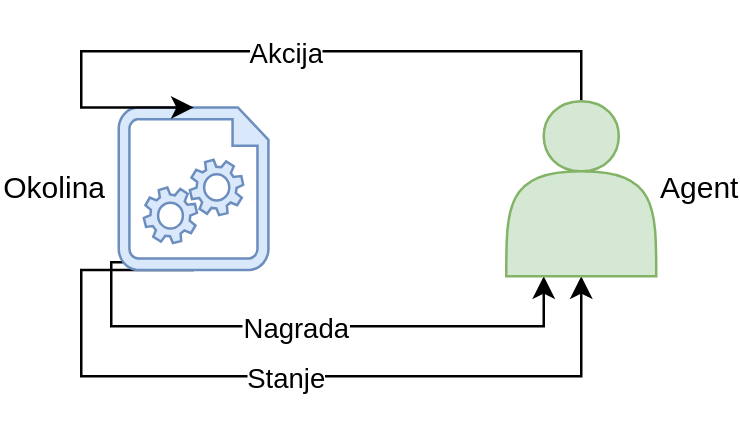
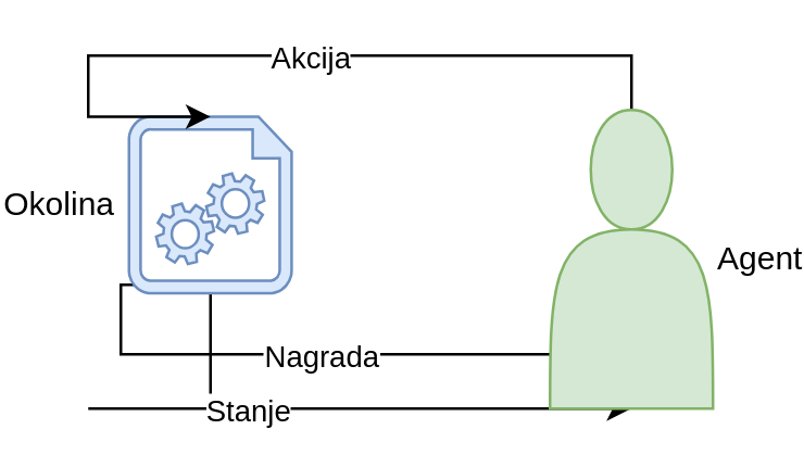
  <mxCell id="0" />
  <mxCell id="1" parent="0" />
  <mxCell id="2" style="edgeStyle=orthogonalEdgeStyle;rounded=0;orthogonalLoop=1;jettySize=auto;html=1;entryX=0.5;entryY=1;entryDx=0;entryDy=0;exitX=0.5;exitY=1;exitDx=0;exitDy=0;exitPerimeter=0;" edge="1" parent="1" source="6" target="9"><mxGeometry relative="1" as="geometry"><Array as="points"><mxPoint x="20" y="150" /><mxPoint x="220" y="150" /></Array></mxGeometry></mxCell>
  <mxCell id="3" value="Stanje" style="edgeLabel;html=1;align=center;verticalAlign=middle;resizable=0;points=[];" vertex="1" connectable="0" parent="2"><mxGeometry x="0.161" y="-1" relative="1" as="geometry"><mxPoint x="-21" y="-1" as="offset" /></mxGeometry></mxCell>
  <mxCell id="4" style="edgeStyle=orthogonalEdgeStyle;rounded=0;orthogonalLoop=1;jettySize=auto;html=1;exitX=0.717;exitY=0.953;exitDx=0;exitDy=0;exitPerimeter=0;entryX=0.25;entryY=1;entryDx=0;entryDy=0;" edge="1" parent="1" source="6" target="9"><mxGeometry relative="1" as="geometry"><Array as="points"><mxPoint x="32" y="104" /><mxPoint x="32" y="130" /><mxPoint x="205" y="130" /></Array></mxGeometry></mxCell>
  <mxCell id="5" value="Nagrada" style="edgeLabel;html=1;align=center;verticalAlign=middle;resizable=0;points=[];" vertex="1" connectable="0" parent="4"><mxGeometry x="0.094" relative="1" as="geometry"><mxPoint as="offset" /></mxGeometry></mxCell>
  <mxCell id="6" value="Okolina" style="verticalLabelPosition=middle;html=1;verticalAlign=middle;align=right;strokeColor=#6c8ebf;fillColor=#dae8fc;shape=mxgraph.azure.startup_task;pointerEvents=1;labelBackgroundColor=none;labelPosition=left;spacingLeft=0;spacingRight=4;" vertex="1" parent="1"><mxGeometry x="35" y="42.5" width="60" height="65" as="geometry" /></mxCell>
  <mxCell id="7" style="edgeStyle=orthogonalEdgeStyle;rounded=0;orthogonalLoop=1;jettySize=auto;html=1;entryX=0.5;entryY=0;entryDx=0;entryDy=0;entryPerimeter=0;exitX=0.5;exitY=0;exitDx=0;exitDy=0;" edge="1" parent="1" source="9" target="6"><mxGeometry relative="1" as="geometry"><mxPoint x="140" y="20" as="sourcePoint" /><Array as="points"><mxPoint x="220" y="20" /><mxPoint x="20" y="20" /></Array></mxGeometry></mxCell>
  <mxCell id="8" value="Akcija" style="edgeLabel;html=1;align=center;verticalAlign=middle;resizable=0;points=[];horizontal=1;" vertex="1" connectable="0" parent="7"><mxGeometry x="-0.173" y="-2" relative="1" as="geometry"><mxPoint x="-20" y="2" as="offset" /></mxGeometry></mxCell>
- <mxCell id="9" value="Agent" style="shape=actor;whiteSpace=wrap;html=1;labelBackgroundColor=none;labelPosition=right;verticalLabelPosition=middle;align=left;verticalAlign=middle;fillColor=#d5e8d4;strokeColor=#82b366;" vertex="1" parent="1"><mxGeometry x="190" y="40" width="60" height="70" as="geometry" /></mxCell>
+ <mxCell id="9" value="Agent" style="shape=actor;whiteSpace=wrap;html=1;labelBackgroundColor=none;labelPosition=right;verticalLabelPosition=middle;align=left;verticalAlign=middle;fillColor=#d5e8d4;strokeColor=#82b366;" vertex="1" parent="1"><mxGeometry x="190" y="40" width="60" height="110" as="geometry" /></mxCell>
